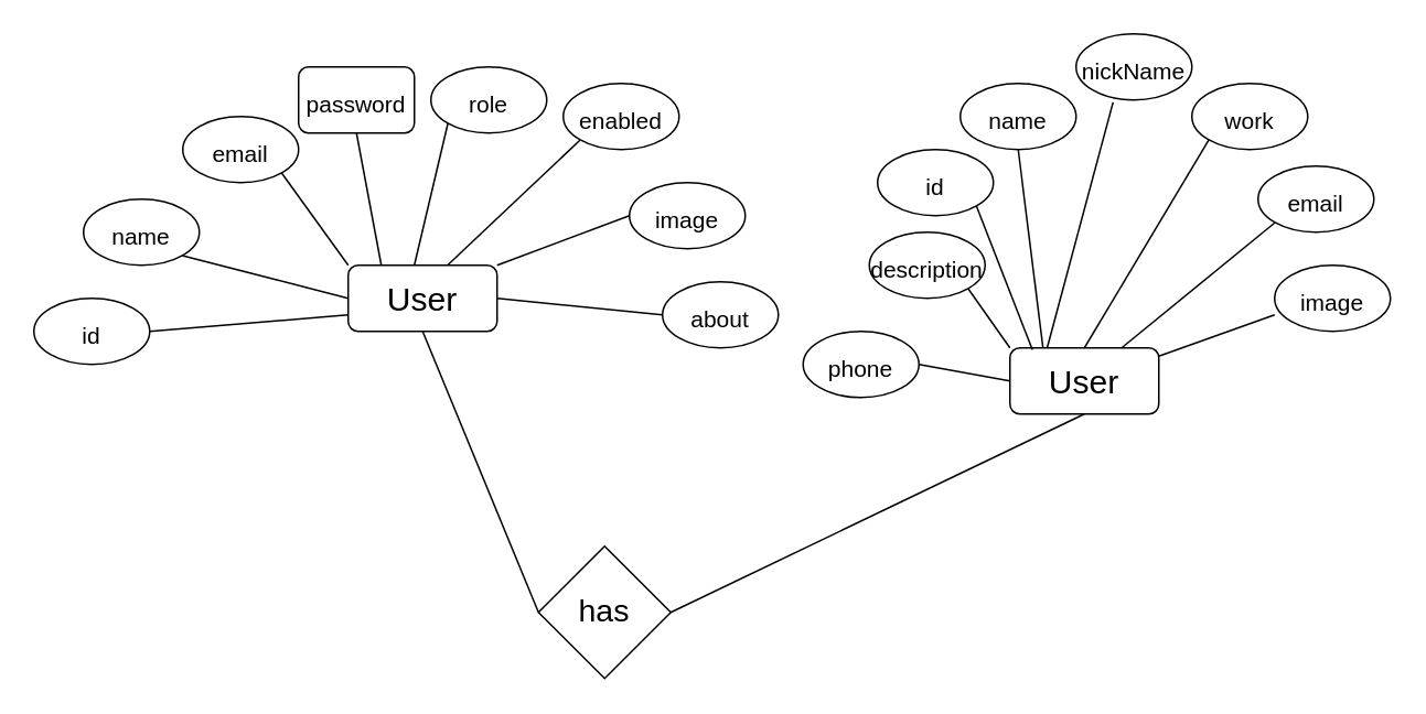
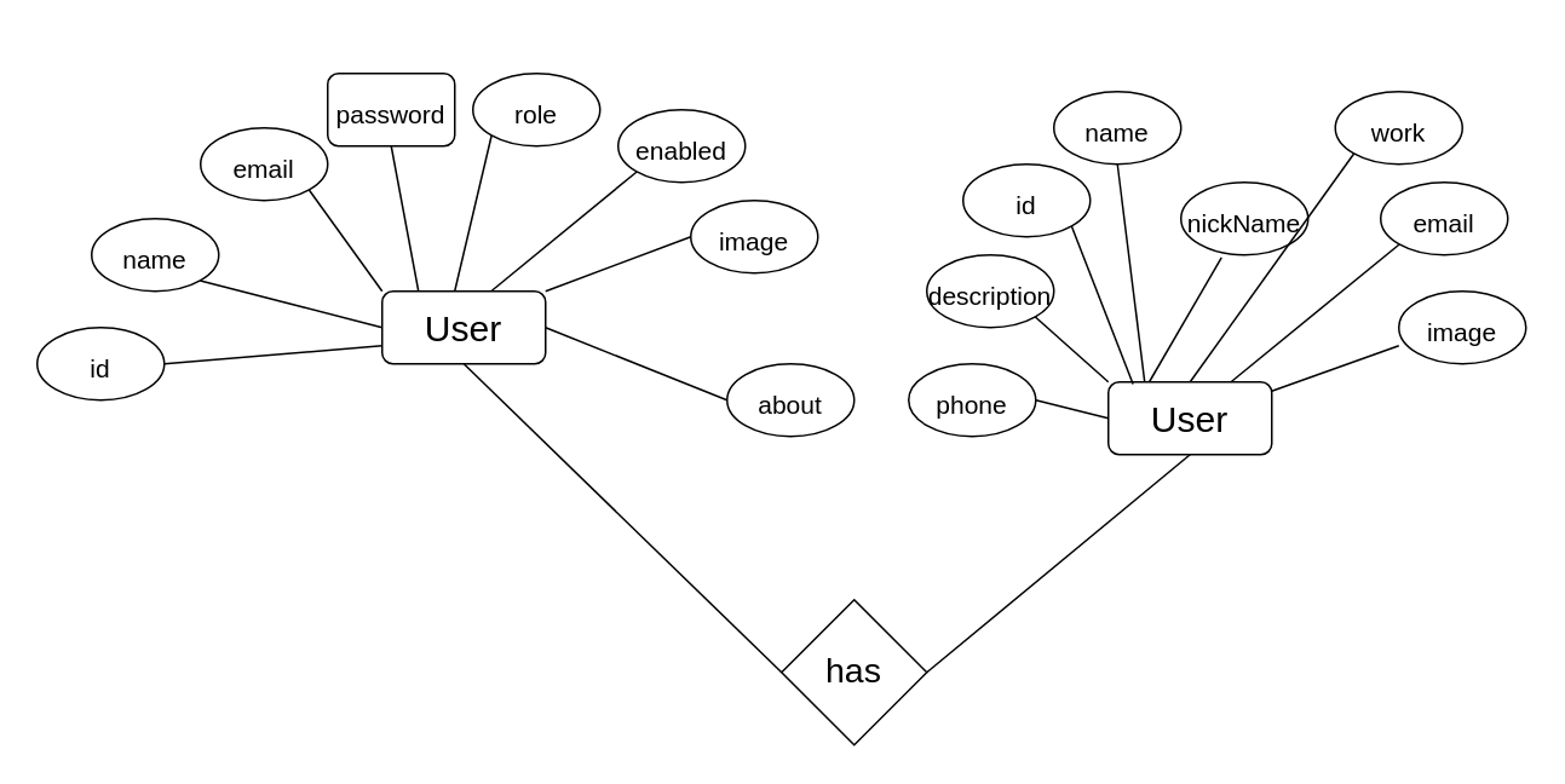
  <mxCell id="0" />
  <mxCell id="1" parent="0" />
  <mxCell id="2" style="edgeStyle=orthogonalEdgeStyle;rounded=0;orthogonalLoop=1;jettySize=auto;html=1;exitX=0.5;exitY=1;exitDx=0;exitDy=0;fontSize=20;" edge="1" parent="1"><mxGeometry relative="1" as="geometry"><mxPoint x="160" y="200" as="sourcePoint" /><mxPoint x="160" y="200" as="targetPoint" /></mxGeometry></mxCell>
  <mxCell id="3" value="User" style="rounded=1;whiteSpace=wrap;html=1;fontSize=20;" vertex="1" parent="1"><mxGeometry x="210" y="160" width="90" height="40" as="geometry" /></mxCell>
  <mxCell id="4" value="&lt;font style=&quot;font-size: 14px&quot;&gt;id&lt;/font&gt;" style="ellipse;whiteSpace=wrap;html=1;fontSize=20;" vertex="1" parent="1"><mxGeometry x="20" y="180" width="70" height="40" as="geometry" /></mxCell>
  <mxCell id="5" value="&lt;font style=&quot;font-size: 14px&quot;&gt;name&lt;/font&gt;" style="ellipse;whiteSpace=wrap;html=1;fontSize=20;" vertex="1" parent="1"><mxGeometry x="50" y="120" width="70" height="40" as="geometry" /></mxCell>
  <mxCell id="6" value="&lt;font style=&quot;font-size: 14px&quot;&gt;email&lt;/font&gt;" style="ellipse;whiteSpace=wrap;html=1;fontSize=20;" vertex="1" parent="1"><mxGeometry x="110" y="70" width="70" height="40" as="geometry" /></mxCell>
  <mxCell id="7" value="&lt;font style=&quot;font-size: 14px&quot;&gt;password&lt;/font&gt;" style="whiteSpace=wrap;html=1;fontSize=20;rounded=1;" vertex="1" parent="1"><mxGeometry x="180" y="40" width="70" height="40" as="geometry" /></mxCell>
  <mxCell id="8" value="&lt;font style=&quot;font-size: 14px&quot;&gt;role&lt;br&gt;&lt;/font&gt;" style="ellipse;whiteSpace=wrap;html=1;fontSize=20;" vertex="1" parent="1"><mxGeometry x="260" y="40" width="70" height="40" as="geometry" /></mxCell>
- <mxCell id="9" value="&lt;font style=&quot;font-size: 14px&quot;&gt;enabled&lt;br&gt;&lt;/font&gt;" style="ellipse;whiteSpace=wrap;html=1;fontSize=20;" vertex="1" parent="1"><mxGeometry x="340" y="50" width="70" height="40" as="geometry" /></mxCell>
+ <mxCell id="9" value="&lt;font style=&quot;font-size: 14px&quot;&gt;enabled&lt;br&gt;&lt;/font&gt;" style="ellipse;whiteSpace=wrap;html=1;fontSize=20;" vertex="1" parent="1"><mxGeometry x="340" y="60" width="70" height="40" as="geometry" /></mxCell>
  <mxCell id="10" value="&lt;font style=&quot;font-size: 14px&quot;&gt;image&lt;br&gt;&lt;/font&gt;" style="ellipse;whiteSpace=wrap;html=1;fontSize=20;" vertex="1" parent="1"><mxGeometry x="380" y="110" width="70" height="40" as="geometry" /></mxCell>
- <mxCell id="11" value="&lt;font style=&quot;font-size: 14px&quot;&gt;about&lt;br&gt;&lt;/font&gt;" style="ellipse;whiteSpace=wrap;html=1;fontSize=20;" vertex="1" parent="1"><mxGeometry x="400" y="170" width="70" height="40" as="geometry" /></mxCell>
+ <mxCell id="11" value="&lt;font style=&quot;font-size: 14px&quot;&gt;about&lt;br&gt;&lt;/font&gt;" style="ellipse;whiteSpace=wrap;html=1;fontSize=20;" vertex="1" parent="1"><mxGeometry x="400" y="200" width="70" height="40" as="geometry" /></mxCell>
  <mxCell id="12" value="User" style="rounded=1;whiteSpace=wrap;html=1;fontSize=20;" vertex="1" parent="1"><mxGeometry x="610" y="210" width="90" height="40" as="geometry" /></mxCell>
- <mxCell id="13" value="&lt;font style=&quot;font-size: 14px&quot;&gt;phone&lt;br&gt;&lt;/font&gt;" style="ellipse;whiteSpace=wrap;html=1;fontSize=20;" vertex="1" parent="1"><mxGeometry x="485" y="200" width="70" height="40" as="geometry" /></mxCell>
+ <mxCell id="13" value="&lt;font style=&quot;font-size: 14px&quot;&gt;phone&lt;br&gt;&lt;/font&gt;" style="ellipse;whiteSpace=wrap;html=1;fontSize=20;" vertex="1" parent="1"><mxGeometry x="500" y="200" width="70" height="40" as="geometry" /></mxCell>
  <mxCell id="14" value="" style="endArrow=none;html=1;rounded=0;fontSize=14;exitX=1;exitY=0.5;exitDx=0;exitDy=0;entryX=0;entryY=0.75;entryDx=0;entryDy=0;" edge="1" parent="1" source="4" target="3"><mxGeometry width="50" height="50" relative="1" as="geometry"><mxPoint x="380" y="190" as="sourcePoint" /><mxPoint x="430" y="140" as="targetPoint" /></mxGeometry></mxCell>
  <mxCell id="15" value="" style="endArrow=none;html=1;rounded=0;fontSize=14;exitX=1;exitY=1;exitDx=0;exitDy=0;entryX=0;entryY=0.5;entryDx=0;entryDy=0;" edge="1" parent="1" source="5" target="3"><mxGeometry width="50" height="50" relative="1" as="geometry"><mxPoint x="100" y="210" as="sourcePoint" /><mxPoint x="220" y="200" as="targetPoint" /></mxGeometry></mxCell>
  <mxCell id="16" value="" style="endArrow=none;html=1;rounded=0;fontSize=14;exitX=1;exitY=1;exitDx=0;exitDy=0;entryX=0;entryY=0;entryDx=0;entryDy=0;" edge="1" parent="1" source="6" target="3"><mxGeometry width="50" height="50" relative="1" as="geometry"><mxPoint x="119.431" y="164.322" as="sourcePoint" /><mxPoint x="220" y="190" as="targetPoint" /></mxGeometry></mxCell>
  <mxCell id="17" value="" style="endArrow=none;html=1;rounded=0;fontSize=14;exitX=0.5;exitY=1;exitDx=0;exitDy=0;" edge="1" parent="1" source="7"><mxGeometry width="50" height="50" relative="1" as="geometry"><mxPoint x="179.431" y="114.322" as="sourcePoint" /><mxPoint x="230" y="160" as="targetPoint" /></mxGeometry></mxCell>
  <mxCell id="18" value="" style="endArrow=none;html=1;rounded=0;fontSize=14;exitX=0;exitY=1;exitDx=0;exitDy=0;entryX=0.444;entryY=0;entryDx=0;entryDy=0;entryPerimeter=0;" edge="1" parent="1" source="8" target="3"><mxGeometry width="50" height="50" relative="1" as="geometry"><mxPoint x="225" y="90" as="sourcePoint" /><mxPoint x="240" y="170" as="targetPoint" /></mxGeometry></mxCell>
  <mxCell id="19" value="" style="endArrow=none;html=1;rounded=0;fontSize=14;exitX=0;exitY=1;exitDx=0;exitDy=0;" edge="1" parent="1" source="9"><mxGeometry width="50" height="50" relative="1" as="geometry"><mxPoint x="280.569" y="84.322" as="sourcePoint" /><mxPoint x="270" y="160" as="targetPoint" /></mxGeometry></mxCell>
  <mxCell id="20" value="" style="endArrow=none;html=1;rounded=0;fontSize=14;exitX=0;exitY=0.5;exitDx=0;exitDy=0;entryX=1;entryY=0;entryDx=0;entryDy=0;" edge="1" parent="1" source="10" target="3"><mxGeometry width="50" height="50" relative="1" as="geometry"><mxPoint x="360.569" y="104.322" as="sourcePoint" /><mxPoint x="280" y="170" as="targetPoint" /></mxGeometry></mxCell>
  <mxCell id="21" value="" style="endArrow=none;html=1;rounded=0;fontSize=14;exitX=0;exitY=0.5;exitDx=0;exitDy=0;entryX=1;entryY=0.5;entryDx=0;entryDy=0;" edge="1" parent="1" source="11" target="3"><mxGeometry width="50" height="50" relative="1" as="geometry"><mxPoint x="390" y="140" as="sourcePoint" /><mxPoint x="310" y="170" as="targetPoint" /></mxGeometry></mxCell>
- <mxCell id="22" value="&lt;font style=&quot;font-size: 14px&quot;&gt;description&lt;br&gt;&lt;/font&gt;" style="ellipse;whiteSpace=wrap;html=1;fontSize=20;" vertex="1" parent="1"><mxGeometry x="525" y="140" width="70" height="40" as="geometry" /></mxCell>
+ <mxCell id="22" value="&lt;font style=&quot;font-size: 14px&quot;&gt;description&lt;br&gt;&lt;/font&gt;" style="ellipse;whiteSpace=wrap;html=1;fontSize=20;" vertex="1" parent="1"><mxGeometry x="510" y="140" width="70" height="40" as="geometry" /></mxCell>
  <mxCell id="23" value="&lt;font style=&quot;font-size: 14px&quot;&gt;id&lt;br&gt;&lt;/font&gt;" style="ellipse;whiteSpace=wrap;html=1;fontSize=20;" vertex="1" parent="1"><mxGeometry x="530" y="90" width="70" height="40" as="geometry" /></mxCell>
  <mxCell id="24" value="&lt;font style=&quot;font-size: 14px&quot;&gt;name&lt;br&gt;&lt;/font&gt;" style="ellipse;whiteSpace=wrap;html=1;fontSize=20;" vertex="1" parent="1"><mxGeometry x="580" y="50" width="70" height="40" as="geometry" /></mxCell>
- <mxCell id="25" value="&lt;font style=&quot;font-size: 14px&quot;&gt;nickName&lt;br&gt;&lt;/font&gt;" style="ellipse;whiteSpace=wrap;html=1;fontSize=20;" vertex="1" parent="1"><mxGeometry x="650" y="20" width="70" height="40" as="geometry" /></mxCell>
- <mxCell id="26" value="&lt;font style=&quot;font-size: 14px&quot;&gt;work&lt;br&gt;&lt;/font&gt;" style="ellipse;whiteSpace=wrap;html=1;fontSize=20;" vertex="1" parent="1"><mxGeometry x="720" y="50" width="70" height="40" as="geometry" /></mxCell>
+ <mxCell id="25" value="&lt;font style=&quot;font-size: 14px&quot;&gt;nickName&lt;br&gt;&lt;/font&gt;" style="ellipse;whiteSpace=wrap;html=1;fontSize=20;" vertex="1" parent="1"><mxGeometry x="650" y="100" width="70" height="40" as="geometry" /></mxCell>
+ <mxCell id="26" value="&lt;font style=&quot;font-size: 14px&quot;&gt;work&lt;br&gt;&lt;/font&gt;" style="ellipse;whiteSpace=wrap;html=1;fontSize=20;" vertex="1" parent="1"><mxGeometry x="735" y="50" width="70" height="40" as="geometry" /></mxCell>
  <mxCell id="27" value="&lt;font style=&quot;font-size: 14px&quot;&gt;email&lt;br&gt;&lt;/font&gt;" style="ellipse;whiteSpace=wrap;html=1;fontSize=20;" vertex="1" parent="1"><mxGeometry x="760" y="100" width="70" height="40" as="geometry" /></mxCell>
  <mxCell id="28" value="&lt;font style=&quot;font-size: 14px&quot;&gt;image&lt;br&gt;&lt;/font&gt;" style="ellipse;whiteSpace=wrap;html=1;fontSize=20;" vertex="1" parent="1"><mxGeometry x="770" y="160" width="70" height="40" as="geometry" /></mxCell>
  <mxCell id="29" value="" style="endArrow=none;html=1;rounded=0;fontSize=14;entryX=1;entryY=0;entryDx=0;entryDy=0;" edge="1" parent="1"><mxGeometry width="50" height="50" relative="1" as="geometry"><mxPoint x="770" y="190" as="sourcePoint" /><mxPoint x="700" y="215" as="targetPoint" /></mxGeometry></mxCell>
  <mxCell id="30" value="" style="endArrow=none;html=1;rounded=0;fontSize=14;entryX=0.75;entryY=0;entryDx=0;entryDy=0;exitX=0;exitY=1;exitDx=0;exitDy=0;" edge="1" parent="1" source="27" target="12"><mxGeometry width="50" height="50" relative="1" as="geometry"><mxPoint x="780" y="200" as="sourcePoint" /><mxPoint x="710" y="225" as="targetPoint" /></mxGeometry></mxCell>
  <mxCell id="31" value="" style="endArrow=none;html=1;rounded=0;fontSize=14;entryX=0.5;entryY=0;entryDx=0;entryDy=0;exitX=0;exitY=1;exitDx=0;exitDy=0;" edge="1" parent="1" source="26" target="12"><mxGeometry width="50" height="50" relative="1" as="geometry"><mxPoint x="780.569" y="144.322" as="sourcePoint" /><mxPoint x="687.5" y="220" as="targetPoint" /></mxGeometry></mxCell>
  <mxCell id="32" value="" style="endArrow=none;html=1;rounded=0;fontSize=14;entryX=0.25;entryY=0;entryDx=0;entryDy=0;exitX=0.319;exitY=1.036;exitDx=0;exitDy=0;exitPerimeter=0;" edge="1" parent="1" source="25" target="12"><mxGeometry width="50" height="50" relative="1" as="geometry"><mxPoint x="740.569" y="94.322" as="sourcePoint" /><mxPoint x="665" y="220" as="targetPoint" /></mxGeometry></mxCell>
  <mxCell id="33" value="" style="endArrow=none;html=1;rounded=0;fontSize=14;exitX=0.5;exitY=1;exitDx=0;exitDy=0;" edge="1" parent="1" source="24"><mxGeometry width="50" height="50" relative="1" as="geometry"><mxPoint x="682.33" y="71.44" as="sourcePoint" /><mxPoint x="630" y="210" as="targetPoint" /></mxGeometry></mxCell>
  <mxCell id="34" value="" style="endArrow=none;html=1;rounded=0;fontSize=14;exitX=1;exitY=1;exitDx=0;exitDy=0;entryX=0.151;entryY=0.029;entryDx=0;entryDy=0;entryPerimeter=0;" edge="1" parent="1" source="23" target="12"><mxGeometry width="50" height="50" relative="1" as="geometry"><mxPoint x="625" y="100" as="sourcePoint" /><mxPoint x="640" y="220" as="targetPoint" /></mxGeometry></mxCell>
  <mxCell id="35" value="" style="endArrow=none;html=1;rounded=0;fontSize=14;exitX=1;exitY=1;exitDx=0;exitDy=0;entryX=0;entryY=0;entryDx=0;entryDy=0;" edge="1" parent="1" source="22" target="12"><mxGeometry width="50" height="50" relative="1" as="geometry"><mxPoint x="599.431" y="134.322" as="sourcePoint" /><mxPoint x="633.59" y="221.16" as="targetPoint" /></mxGeometry></mxCell>
  <mxCell id="36" value="" style="endArrow=none;html=1;rounded=0;fontSize=14;exitX=1;exitY=0.5;exitDx=0;exitDy=0;exitPerimeter=0;" edge="1" parent="1" source="13"><mxGeometry width="50" height="50" relative="1" as="geometry"><mxPoint x="579.431" y="184.322" as="sourcePoint" /><mxPoint x="610" y="230" as="targetPoint" /></mxGeometry></mxCell>
- <mxCell id="37" value="&lt;font style=&quot;font-size: 19px&quot;&gt;has&lt;/font&gt;" style="rhombus;whiteSpace=wrap;html=1;fontSize=14;" vertex="1" parent="1"><mxGeometry x="325" y="330" width="80" height="80" as="geometry" /></mxCell>
+ <mxCell id="37" value="&lt;font style=&quot;font-size: 19px&quot;&gt;has&lt;/font&gt;" style="rhombus;whiteSpace=wrap;html=1;fontSize=14;" vertex="1" parent="1"><mxGeometry x="430" y="330" width="80" height="80" as="geometry" /></mxCell>
  <mxCell id="38" value="" style="endArrow=none;html=1;rounded=0;fontSize=14;exitX=0.5;exitY=1;exitDx=0;exitDy=0;entryX=0;entryY=0.5;entryDx=0;entryDy=0;" edge="1" parent="1" source="3" target="37"><mxGeometry width="50" height="50" relative="1" as="geometry"><mxPoint x="380" y="270" as="sourcePoint" /><mxPoint x="430" y="220" as="targetPoint" /></mxGeometry></mxCell>
  <mxCell id="39" value="" style="endArrow=none;html=1;rounded=0;fontSize=14;exitX=0.5;exitY=1;exitDx=0;exitDy=0;entryX=1;entryY=0.5;entryDx=0;entryDy=0;" edge="1" parent="1" source="12" target="37"><mxGeometry width="50" height="50" relative="1" as="geometry"><mxPoint x="265" y="210" as="sourcePoint" /><mxPoint x="440" y="380" as="targetPoint" /></mxGeometry></mxCell>
